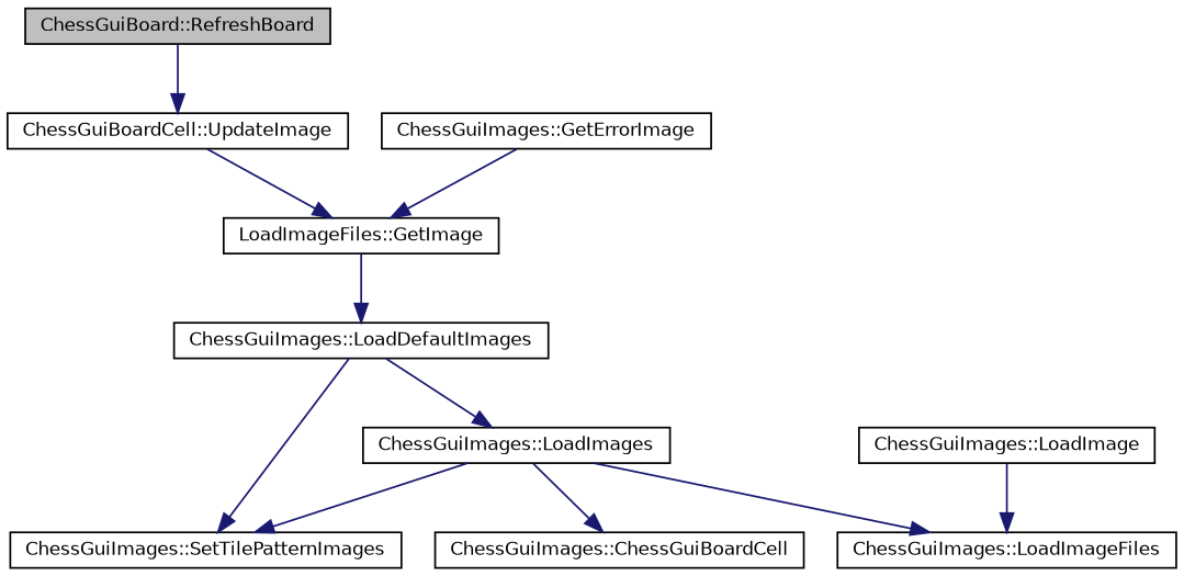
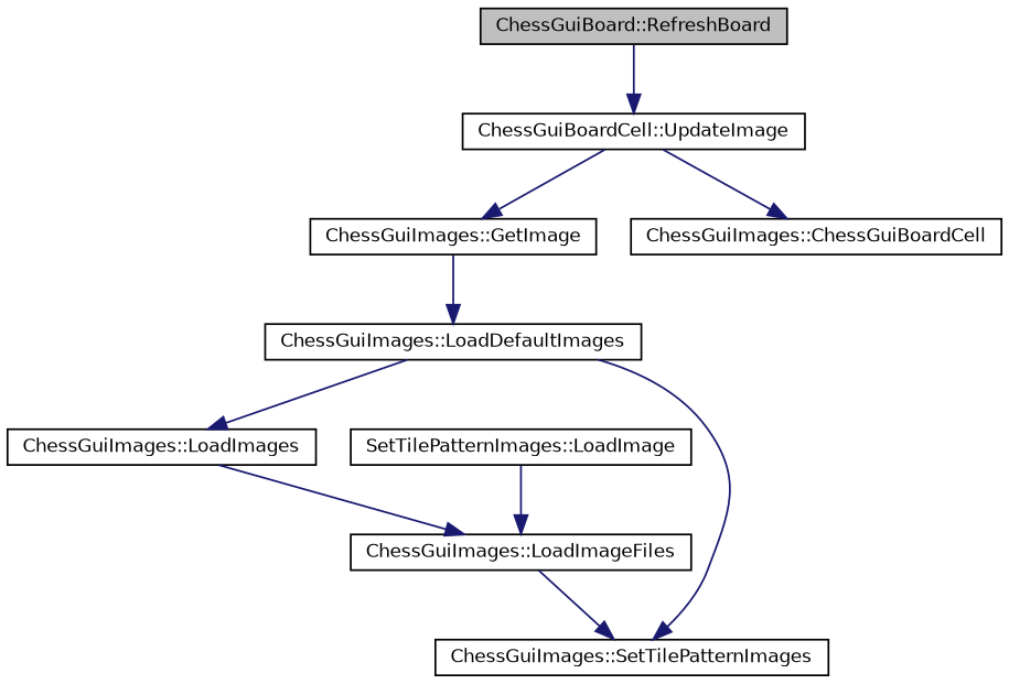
  digraph {
    rankdir=TB
    node [color=black fontname=Helvetica fontsize=10 shape=record]
    edge [color=midnightblue fontname=Helvetica fontsize=10 labelfontname=Helvetica labelfontsize=10 style=solid]
    n1 [fillcolor=grey75 fontcolor=black height=0.2 label="ChessGuiBoard::RefreshBoard" style=filled width=0.4]
    n2 [height=0.2 label="ChessGuiBoardCell::UpdateImage" width=0.4]
-   n3 [height=0.2 label="LoadImageFiles::GetImage" width=0.4]
-   n4 [height=0.2 label="ChessGuiImages::GetErrorImage" width=0.4]
+   n3 [height=0.2 label="ChessGuiImages::GetImage" width=0.4]
    n5 [height=0.2 label="ChessGuiImages::LoadDefaultImages" width=0.4]
    n6 [height=0.2 label="ChessGuiImages::LoadImages" width=0.4]
    n7 [height=0.2 label="ChessGuiImages::SetTilePatternImages" width=0.4]
    n8 [height=0.2 label="ChessGuiImages::LoadImageFiles" width=0.4]
    n9 [height=0.2 label="ChessGuiImages::ChessGuiBoardCell" width=0.4]
-   n10 [height=0.2 label="ChessGuiImages::LoadImage" width=0.4]
+   n10 [height=0.2 label="SetTilePatternImages::LoadImage" width=0.4]
    n1 -> n2
    n2 -> n3
    n3 -> n5
-   n4 -> n3
    n5 -> n6
    n5 -> n7
    n6 -> n8
-   n6 -> n9
-   n6 -> n7
+   n2 -> n9
+   n8 -> n7
    n10 -> n8
  }
